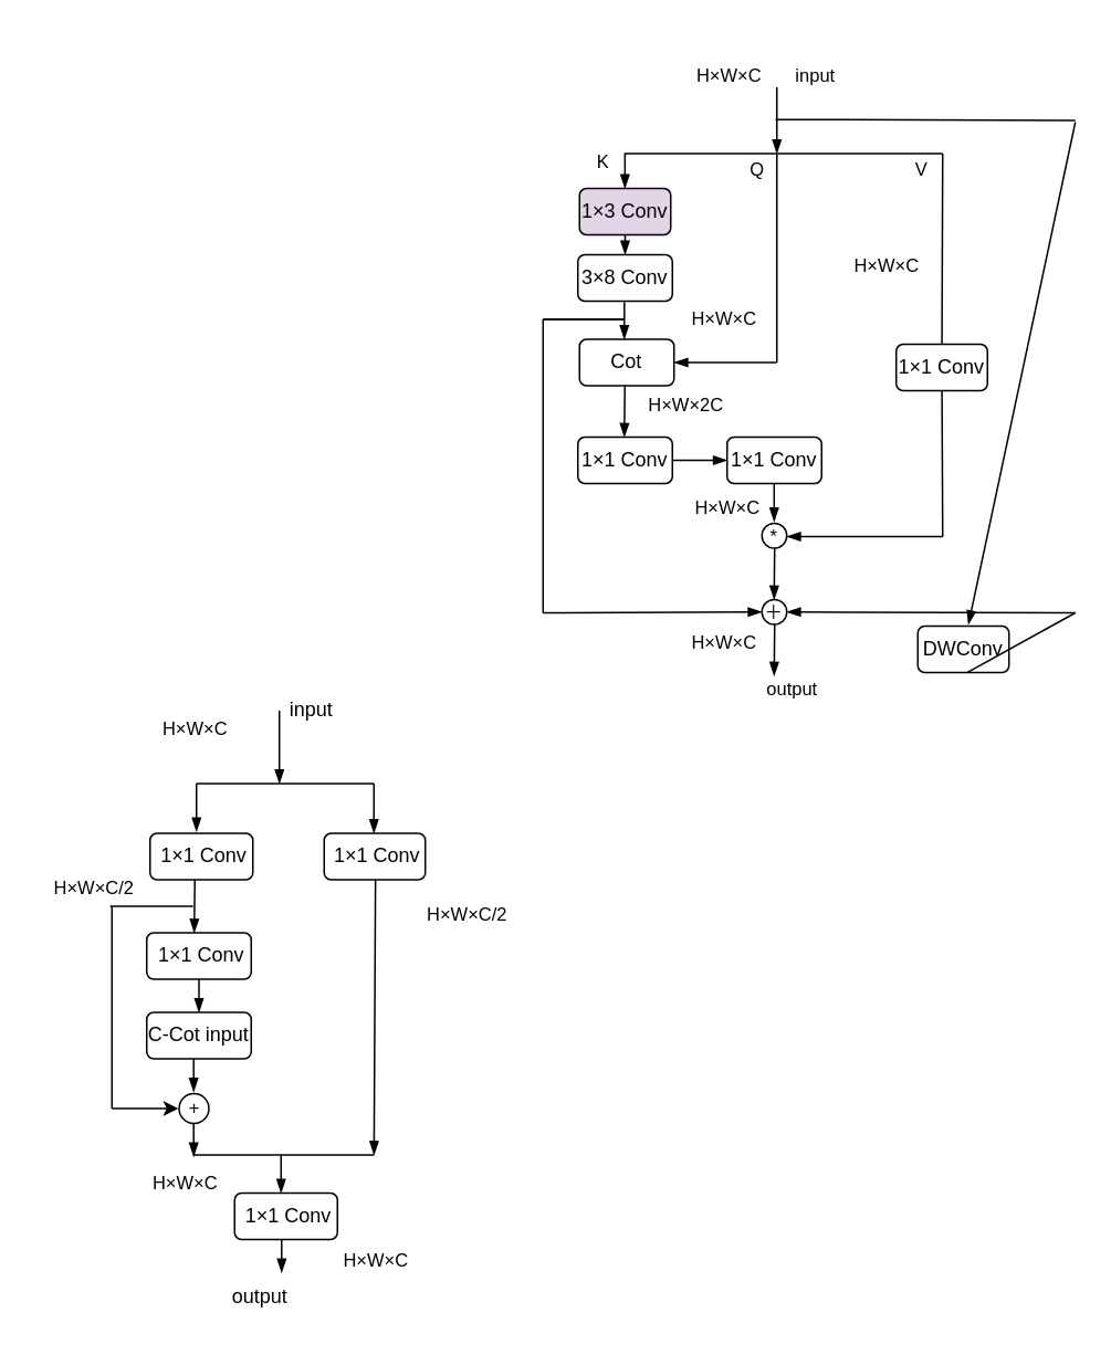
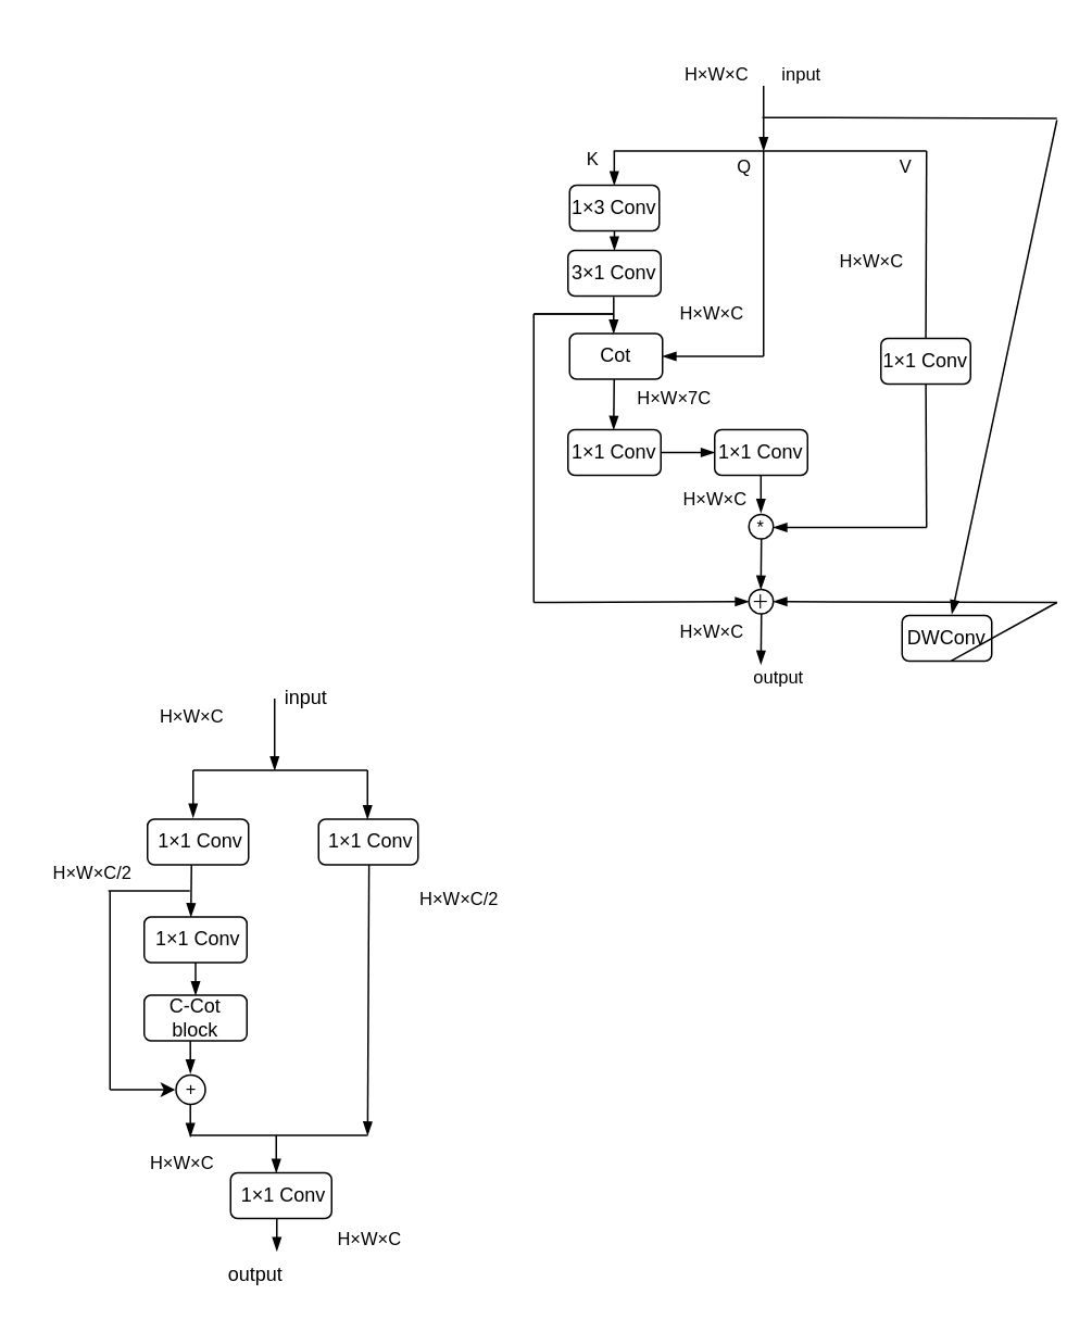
  <mxCell id="0" />
  <mxCell id="1" parent="0" />
- <mxCell id="2" value="1×3 Conv" style="rounded=1;whiteSpace=wrap;html=1;fillColor=#e1d5e7;" parent="1" vertex="1"><mxGeometry x="349" y="113" width="55" height="28" as="geometry" /></mxCell>
+ <mxCell id="2" value="1×3 Conv" style="rounded=1;whiteSpace=wrap;html=1;" parent="1" vertex="1"><mxGeometry x="349" y="113" width="55" height="28" as="geometry" /></mxCell>
  <mxCell id="3" value="" style="endArrow=blockThin;html=1;rounded=0;endFill=1;strokeWidth=1;" parent="1" edge="1"><mxGeometry width="50" height="50" relative="1" as="geometry"><mxPoint x="468" y="52" as="sourcePoint" /><mxPoint x="468" y="92" as="targetPoint" /></mxGeometry></mxCell>
  <mxCell id="4" value="" style="endArrow=none;html=1;rounded=0;" parent="1" edge="1"><mxGeometry width="50" height="50" relative="1" as="geometry"><mxPoint x="376" y="92" as="sourcePoint" /><mxPoint x="568" y="92" as="targetPoint" /></mxGeometry></mxCell>
  <mxCell id="5" value="" style="endArrow=blockThin;html=1;rounded=0;endFill=1;" parent="1" edge="1"><mxGeometry width="50" height="50" relative="1" as="geometry"><mxPoint x="376.39" y="92" as="sourcePoint" /><mxPoint x="376.39" y="113" as="targetPoint" /></mxGeometry></mxCell>
  <mxCell id="6" value="" style="endArrow=blockThin;html=1;rounded=0;endFill=1;" parent="1" edge="1"><mxGeometry width="50" height="50" relative="1" as="geometry"><mxPoint x="376.48" y="141" as="sourcePoint" /><mxPoint x="376.48" y="153" as="targetPoint" /></mxGeometry></mxCell>
- <mxCell id="7" value="3×8 Conv" style="rounded=1;whiteSpace=wrap;html=1;" parent="1" vertex="1"><mxGeometry x="348" y="153" width="57" height="28" as="geometry" /></mxCell>
+ <mxCell id="7" value="3×1 Conv" style="rounded=1;whiteSpace=wrap;html=1;" parent="1" vertex="1"><mxGeometry x="348" y="153" width="57" height="28" as="geometry" /></mxCell>
  <mxCell id="8" value="Cot" style="rounded=1;whiteSpace=wrap;html=1;" parent="1" vertex="1"><mxGeometry x="349" y="204" width="57" height="28" as="geometry" /></mxCell>
  <mxCell id="9" value="" style="endArrow=blockThin;html=1;rounded=0;endFill=1;exitX=0.492;exitY=1.015;exitDx=0;exitDy=0;exitPerimeter=0;" parent="1" source="7" edge="1"><mxGeometry width="50" height="50" relative="1" as="geometry"><mxPoint x="376" y="183" as="sourcePoint" /><mxPoint x="376" y="204" as="targetPoint" /></mxGeometry></mxCell>
  <mxCell id="10" value="" style="endArrow=none;html=1;rounded=0;labelBackgroundColor=default;strokeColor=default;fontFamily=Helvetica;fontSize=11;fontColor=default;shape=connector;" parent="1" edge="1"><mxGeometry width="50" height="50" relative="1" as="geometry"><mxPoint x="468" y="218" as="sourcePoint" /><mxPoint x="468" y="92" as="targetPoint" /></mxGeometry></mxCell>
  <mxCell id="11" value="" style="endArrow=blockThin;html=1;rounded=0;endFill=1;entryX=1;entryY=0.5;entryDx=0;entryDy=0;" parent="1" target="8" edge="1"><mxGeometry width="50" height="50" relative="1" as="geometry"><mxPoint x="468" y="218" as="sourcePoint" /><mxPoint x="419" y="224" as="targetPoint" /></mxGeometry></mxCell>
  <mxCell id="12" value="K" style="text;html=1;align=center;verticalAlign=middle;resizable=0;points=[];autosize=1;strokeColor=none;fillColor=none;fontSize=11;fontFamily=Helvetica;fontColor=default;" parent="1" vertex="1"><mxGeometry x="348" y="82" width="30" height="30" as="geometry" /></mxCell>
  <mxCell id="13" value="Q" style="text;html=1;align=center;verticalAlign=middle;resizable=0;points=[];autosize=1;strokeColor=none;fillColor=none;fontSize=11;fontFamily=Helvetica;fontColor=default;" parent="1" vertex="1"><mxGeometry x="441" y="87" width="30" height="30" as="geometry" /></mxCell>
  <mxCell id="14" value="V" style="text;html=1;align=center;verticalAlign=middle;resizable=0;points=[];autosize=1;strokeColor=none;fillColor=none;fontSize=11;fontFamily=Helvetica;fontColor=default;" parent="1" vertex="1"><mxGeometry x="540" y="87" width="30" height="30" as="geometry" /></mxCell>
  <mxCell id="15" value="input" style="text;html=1;align=center;verticalAlign=middle;resizable=0;points=[];autosize=1;strokeColor=none;fillColor=none;fontSize=11;fontFamily=Helvetica;fontColor=default;" parent="1" vertex="1"><mxGeometry x="468" y="30" width="45" height="30" as="geometry" /></mxCell>
  <mxCell id="16" value="&lt;p style=&quot;line-height: 100%;&quot;&gt;&lt;font style=&quot;font-size: 11px;&quot;&gt;H×W×C&lt;/font&gt;&lt;/p&gt;" style="text;html=1;align=center;verticalAlign=middle;resizable=0;points=[];autosize=1;strokeColor=none;fillColor=none;fontSize=11;fontFamily=Helvetica;fontColor=default;" parent="1" vertex="1"><mxGeometry x="406" y="20" width="65" height="50" as="geometry" /></mxCell>
  <mxCell id="17" value="H×W×C" style="text;html=1;align=center;verticalAlign=middle;resizable=0;points=[];autosize=1;strokeColor=none;fillColor=none;fontSize=11;fontFamily=Helvetica;fontColor=default;" parent="1" vertex="1"><mxGeometry x="403" y="177" width="65" height="30" as="geometry" /></mxCell>
  <mxCell id="18" value="" style="endArrow=blockThin;html=1;rounded=0;endFill=1;exitX=0.492;exitY=1.015;exitDx=0;exitDy=0;exitPerimeter=0;" parent="1" edge="1"><mxGeometry width="50" height="50" relative="1" as="geometry"><mxPoint x="376.33" y="232" as="sourcePoint" /><mxPoint x="376" y="263" as="targetPoint" /></mxGeometry></mxCell>
- <mxCell id="19" value="H×W×2C" style="text;html=1;align=center;verticalAlign=middle;resizable=0;points=[];autosize=1;strokeColor=none;fillColor=none;fontSize=11;fontFamily=Helvetica;fontColor=default;" parent="1" vertex="1"><mxGeometry x="378" y="229" width="70" height="30" as="geometry" /></mxCell>
+ <mxCell id="19" value="H×W×7C" style="text;html=1;align=center;verticalAlign=middle;resizable=0;points=[];autosize=1;strokeColor=none;fillColor=none;fontSize=11;fontFamily=Helvetica;fontColor=default;" parent="1" vertex="1"><mxGeometry x="378" y="229" width="70" height="30" as="geometry" /></mxCell>
  <mxCell id="20" value="1×1 Conv" style="rounded=1;whiteSpace=wrap;html=1;" parent="1" vertex="1"><mxGeometry x="348" y="263" width="57" height="28" as="geometry" /></mxCell>
  <mxCell id="21" value="1×1 Conv" style="rounded=1;whiteSpace=wrap;html=1;" parent="1" vertex="1"><mxGeometry x="438" y="263" width="57" height="28" as="geometry" /></mxCell>
  <mxCell id="22" value="" style="endArrow=blockThin;html=1;rounded=0;endFill=1;entryX=0;entryY=0.5;entryDx=0;entryDy=0;exitX=1;exitY=0.5;exitDx=0;exitDy=0;" parent="1" source="20" target="21" edge="1"><mxGeometry width="50" height="50" relative="1" as="geometry"><mxPoint x="398" y="276.95" as="sourcePoint" /><mxPoint x="418" y="276.95" as="targetPoint" /></mxGeometry></mxCell>
  <mxCell id="23" value="" style="endArrow=none;html=1;rounded=0;labelBackgroundColor=default;strokeColor=default;fontFamily=Helvetica;fontSize=11;fontColor=default;shape=connector;" parent="1" source="35" edge="1"><mxGeometry width="50" height="50" relative="1" as="geometry"><mxPoint x="568" y="323" as="sourcePoint" /><mxPoint x="568" y="92" as="targetPoint" /></mxGeometry></mxCell>
  <mxCell id="24" value="H×W×C" style="text;html=1;align=center;verticalAlign=middle;resizable=0;points=[];autosize=1;strokeColor=none;fillColor=none;fontSize=11;fontFamily=Helvetica;fontColor=default;" parent="1" vertex="1"><mxGeometry x="501" y="145" width="65" height="30" as="geometry" /></mxCell>
  <mxCell id="25" value="" style="endArrow=blockThin;html=1;rounded=0;endFill=1;exitX=0.492;exitY=1.015;exitDx=0;exitDy=0;exitPerimeter=0;" parent="1" edge="1"><mxGeometry width="50" height="50" relative="1" as="geometry"><mxPoint x="466.36" y="291" as="sourcePoint" /><mxPoint x="466.36" y="314" as="targetPoint" /></mxGeometry></mxCell>
  <mxCell id="26" value="*" style="ellipse;whiteSpace=wrap;html=1;aspect=fixed;fontFamily=Helvetica;fontSize=11;fontColor=default;" parent="1" vertex="1"><mxGeometry x="459" y="315" width="15" height="15" as="geometry" /></mxCell>
  <mxCell id="27" value="" style="endArrow=blockThin;html=1;rounded=0;endFill=1;entryX=1.122;entryY=0.485;entryDx=0;entryDy=0;entryPerimeter=0;" parent="1" edge="1"><mxGeometry width="50" height="50" relative="1" as="geometry"><mxPoint x="568" y="323" as="sourcePoint" /><mxPoint x="474" y="322.995" as="targetPoint" /></mxGeometry></mxCell>
  <mxCell id="28" value="＋" style="ellipse;whiteSpace=wrap;html=1;aspect=fixed;fontFamily=Helvetica;fontSize=11;fontColor=default;" parent="1" vertex="1"><mxGeometry x="459" y="361" width="15" height="15" as="geometry" /></mxCell>
  <mxCell id="29" value="" style="endArrow=blockThin;html=1;rounded=0;endFill=1;exitX=0.492;exitY=1.015;exitDx=0;exitDy=0;exitPerimeter=0;" parent="1" edge="1"><mxGeometry width="50" height="50" relative="1" as="geometry"><mxPoint x="466.66" y="330" as="sourcePoint" /><mxPoint x="466.33" y="361" as="targetPoint" /></mxGeometry></mxCell>
  <mxCell id="30" value="" style="endArrow=none;html=1;rounded=0;labelBackgroundColor=default;strokeColor=default;fontFamily=Helvetica;fontSize=11;fontColor=default;shape=connector;" parent="1" edge="1"><mxGeometry width="50" height="50" relative="1" as="geometry"><mxPoint x="327" y="192" as="sourcePoint" /><mxPoint x="376" y="192" as="targetPoint" /></mxGeometry></mxCell>
  <mxCell id="31" value="" style="endArrow=none;html=1;rounded=0;labelBackgroundColor=default;strokeColor=default;fontFamily=Helvetica;fontSize=11;fontColor=default;shape=connector;" parent="1" edge="1"><mxGeometry width="50" height="50" relative="1" as="geometry"><mxPoint x="327" y="192" as="sourcePoint" /><mxPoint x="376" y="192" as="targetPoint" /></mxGeometry></mxCell>
  <mxCell id="32" value="" style="endArrow=none;html=1;rounded=0;labelBackgroundColor=default;strokeColor=default;fontFamily=Helvetica;fontSize=11;fontColor=default;shape=connector;" parent="1" edge="1"><mxGeometry width="50" height="50" relative="1" as="geometry"><mxPoint x="327" y="369" as="sourcePoint" /><mxPoint x="327" y="192" as="targetPoint" /><Array as="points"><mxPoint x="327" y="223" /></Array></mxGeometry></mxCell>
  <mxCell id="33" value="" style="endArrow=blockThin;html=1;rounded=0;endFill=1;entryX=0;entryY=0.5;entryDx=0;entryDy=0;" parent="1" target="28" edge="1"><mxGeometry width="50" height="50" relative="1" as="geometry"><mxPoint x="327" y="369" as="sourcePoint" /><mxPoint x="328" y="394" as="targetPoint" /></mxGeometry></mxCell>
  <mxCell id="34" value="" style="endArrow=none;html=1;rounded=0;labelBackgroundColor=default;strokeColor=default;fontFamily=Helvetica;fontSize=11;fontColor=default;shape=connector;" parent="1" target="35" edge="1"><mxGeometry width="50" height="50" relative="1" as="geometry"><mxPoint x="568" y="323" as="sourcePoint" /><mxPoint x="568" y="92" as="targetPoint" /></mxGeometry></mxCell>
  <mxCell id="35" value="1×1 Conv" style="rounded=1;whiteSpace=wrap;html=1;" parent="1" vertex="1"><mxGeometry x="540" y="207" width="55" height="28" as="geometry" /></mxCell>
  <mxCell id="36" value="" style="endArrow=none;html=1;rounded=0;labelBackgroundColor=default;strokeColor=default;fontFamily=Helvetica;fontSize=11;fontColor=default;shape=connector;exitX=0.942;exitY=1.029;exitDx=0;exitDy=0;exitPerimeter=0;" parent="1" source="16" edge="1"><mxGeometry width="50" height="50" relative="1" as="geometry"><mxPoint x="554" y="70" as="sourcePoint" /><mxPoint x="648" y="72" as="targetPoint" /></mxGeometry></mxCell>
  <mxCell id="37" value="DWConv" style="rounded=1;whiteSpace=wrap;html=1;" parent="1" vertex="1"><mxGeometry x="553" y="377" width="55" height="28" as="geometry" /></mxCell>
  <mxCell id="38" value="" style="endArrow=blockThin;html=1;rounded=0;endFill=1;strokeWidth=1;entryX=0.555;entryY=-0.034;entryDx=0;entryDy=0;entryPerimeter=0;" parent="1" target="37" edge="1"><mxGeometry width="50" height="50" relative="1" as="geometry"><mxPoint x="648" y="73" as="sourcePoint" /><mxPoint x="648" y="113" as="targetPoint" /></mxGeometry></mxCell>
  <mxCell id="39" value="" style="endArrow=none;html=1;rounded=0;labelBackgroundColor=default;strokeColor=default;fontFamily=Helvetica;fontSize=11;fontColor=default;shape=connector;entryX=0.545;entryY=0.998;entryDx=0;entryDy=0;entryPerimeter=0;" parent="1" target="37" edge="1"><mxGeometry width="50" height="50" relative="1" as="geometry"><mxPoint x="648" y="369" as="sourcePoint" /><mxPoint x="648" y="326" as="targetPoint" /></mxGeometry></mxCell>
  <mxCell id="40" value="" style="endArrow=blockThin;html=1;rounded=0;endFill=1;entryX=1;entryY=0.5;entryDx=0;entryDy=0;" parent="1" target="28" edge="1"><mxGeometry width="50" height="50" relative="1" as="geometry"><mxPoint x="648" y="369" as="sourcePoint" /><mxPoint x="553" y="371.995" as="targetPoint" /></mxGeometry></mxCell>
  <mxCell id="41" value="" style="endArrow=blockThin;html=1;rounded=0;endFill=1;exitX=0.492;exitY=1.015;exitDx=0;exitDy=0;exitPerimeter=0;" parent="1" edge="1"><mxGeometry width="50" height="50" relative="1" as="geometry"><mxPoint x="466.67" y="376" as="sourcePoint" /><mxPoint x="466.34" y="407" as="targetPoint" /></mxGeometry></mxCell>
  <mxCell id="42" value="output" style="text;html=1;align=center;verticalAlign=middle;resizable=0;points=[];autosize=1;strokeColor=none;fillColor=none;fontSize=11;fontFamily=Helvetica;fontColor=default;" parent="1" vertex="1"><mxGeometry x="451" y="402" width="51" height="26" as="geometry" /></mxCell>
  <mxCell id="43" value="H×W×C" style="text;html=1;align=center;verticalAlign=middle;resizable=0;points=[];autosize=1;strokeColor=none;fillColor=none;fontSize=11;fontFamily=Helvetica;fontColor=default;" parent="1" vertex="1"><mxGeometry x="405" y="291" width="65" height="30" as="geometry" /></mxCell>
  <mxCell id="44" value="H×W×C" style="text;html=1;align=center;verticalAlign=middle;resizable=0;points=[];autosize=1;strokeColor=none;fillColor=none;fontSize=11;fontFamily=Helvetica;fontColor=default;" parent="1" vertex="1"><mxGeometry x="403" y="372" width="65" height="30" as="geometry" /></mxCell>
  <mxCell id="45" value="&amp;nbsp;1×1 Conv" style="rounded=1;whiteSpace=wrap;html=1;" parent="1" vertex="1"><mxGeometry x="90" y="502" width="62" height="28" as="geometry" /></mxCell>
  <mxCell id="46" value="&amp;nbsp;1×1 Conv" style="rounded=1;whiteSpace=wrap;html=1;" parent="1" vertex="1"><mxGeometry x="195" y="502" width="61" height="28" as="geometry" /></mxCell>
  <mxCell id="47" value="" style="endArrow=blockThin;html=1;rounded=0;endFill=1;strokeWidth=1;" parent="1" edge="1"><mxGeometry width="50" height="50" relative="1" as="geometry"><mxPoint x="168" y="428" as="sourcePoint" /><mxPoint x="168" y="472" as="targetPoint" /></mxGeometry></mxCell>
  <mxCell id="48" value="" style="endArrow=none;html=1;rounded=0;labelBackgroundColor=default;strokeColor=default;fontFamily=Helvetica;fontSize=11;fontColor=default;shape=connector;" parent="1" edge="1"><mxGeometry width="50" height="50" relative="1" as="geometry"><mxPoint x="118" y="472" as="sourcePoint" /><mxPoint x="168" y="472" as="targetPoint" /></mxGeometry></mxCell>
  <mxCell id="49" value="" style="endArrow=blockThin;html=1;rounded=0;endFill=1;strokeWidth=1;" parent="1" edge="1"><mxGeometry width="50" height="50" relative="1" as="geometry"><mxPoint x="118" y="472" as="sourcePoint" /><mxPoint x="118" y="501" as="targetPoint" /></mxGeometry></mxCell>
  <mxCell id="50" style="edgeStyle=none;shape=connector;rounded=0;orthogonalLoop=1;jettySize=auto;html=1;exitX=0.75;exitY=0;exitDx=0;exitDy=0;labelBackgroundColor=default;strokeColor=default;fontFamily=Helvetica;fontSize=11;fontColor=default;endArrow=openThin;endFill=0;" parent="1" source="45" target="45" edge="1"><mxGeometry relative="1" as="geometry" /></mxCell>
  <mxCell id="51" value="" style="endArrow=blockThin;html=1;rounded=0;endFill=1;strokeWidth=1;" parent="1" edge="1"><mxGeometry width="50" height="50" relative="1" as="geometry"><mxPoint x="117" y="530" as="sourcePoint" /><mxPoint x="116.64" y="562" as="targetPoint" /></mxGeometry></mxCell>
  <mxCell id="52" value="&amp;nbsp;1×1 Conv" style="rounded=1;whiteSpace=wrap;html=1;" parent="1" vertex="1"><mxGeometry x="88" y="562" width="63" height="28" as="geometry" /></mxCell>
- <mxCell id="53" value="C-Cot input" style="rounded=1;whiteSpace=wrap;html=1;" parent="1" vertex="1"><mxGeometry x="88" y="610" width="63" height="28" as="geometry" /></mxCell>
+ <mxCell id="53" value="C-Cot block" style="rounded=1;whiteSpace=wrap;html=1;" parent="1" vertex="1"><mxGeometry x="88" y="610" width="63" height="28" as="geometry" /></mxCell>
  <mxCell id="54" value="" style="endArrow=blockThin;html=1;rounded=0;endFill=1;strokeWidth=1;entryX=0.5;entryY=0;entryDx=0;entryDy=0;exitX=0.5;exitY=1;exitDx=0;exitDy=0;" parent="1" source="52" target="53" edge="1"><mxGeometry width="50" height="50" relative="1" as="geometry"><mxPoint x="115" y="592" as="sourcePoint" /><mxPoint x="117" y="610" as="targetPoint" /></mxGeometry></mxCell>
  <mxCell id="55" value="" style="endArrow=none;html=1;rounded=0;labelBackgroundColor=default;strokeColor=default;fontFamily=Helvetica;fontSize=11;fontColor=default;shape=connector;" parent="1" edge="1"><mxGeometry width="50" height="50" relative="1" as="geometry"><mxPoint x="66" y="546" as="sourcePoint" /><mxPoint x="116" y="546" as="targetPoint" /></mxGeometry></mxCell>
  <mxCell id="56" value="" style="endArrow=none;html=1;rounded=0;labelBackgroundColor=default;strokeColor=default;fontFamily=Helvetica;fontSize=11;fontColor=default;shape=connector;" parent="1" edge="1"><mxGeometry width="50" height="50" relative="1" as="geometry"><mxPoint x="67" y="668" as="sourcePoint" /><mxPoint x="67" y="546" as="targetPoint" /></mxGeometry></mxCell>
  <mxCell id="57" value="+" style="ellipse;whiteSpace=wrap;html=1;aspect=fixed;fontFamily=Helvetica;fontSize=11;fontColor=default;" parent="1" vertex="1"><mxGeometry x="107.5" y="659" width="18" height="18" as="geometry" /></mxCell>
  <mxCell id="58" value="" style="endArrow=blockThin;html=1;rounded=0;endFill=1;strokeWidth=1;entryX=0.5;entryY=0;entryDx=0;entryDy=0;exitX=0.5;exitY=1;exitDx=0;exitDy=0;" parent="1" edge="1"><mxGeometry width="50" height="50" relative="1" as="geometry"><mxPoint x="116.3" y="638" as="sourcePoint" /><mxPoint x="116.3" y="658" as="targetPoint" /></mxGeometry></mxCell>
  <mxCell id="59" value="" style="endArrow=blockThin;html=1;rounded=0;endFill=1;strokeWidth=1;entryX=0.5;entryY=0;entryDx=0;entryDy=0;exitX=0.5;exitY=1;exitDx=0;exitDy=0;" parent="1" edge="1"><mxGeometry width="50" height="50" relative="1" as="geometry"><mxPoint x="116.3" y="677" as="sourcePoint" /><mxPoint x="116.3" y="697" as="targetPoint" /></mxGeometry></mxCell>
  <mxCell id="60" value="" style="endArrow=blockThin;html=1;rounded=0;endFill=1;strokeWidth=1;exitX=0.555;exitY=0.999;exitDx=0;exitDy=0;exitPerimeter=0;" parent="1" edge="1"><mxGeometry width="50" height="50" relative="1" as="geometry"><mxPoint x="225.925" y="530.002" as="sourcePoint" /><mxPoint x="225.07" y="696.03" as="targetPoint" /></mxGeometry></mxCell>
  <mxCell id="61" value="" style="endArrow=none;html=1;rounded=0;labelBackgroundColor=default;strokeColor=default;fontFamily=Helvetica;fontSize=11;fontColor=default;shape=connector;" parent="1" edge="1"><mxGeometry width="50" height="50" relative="1" as="geometry"><mxPoint x="116" y="696" as="sourcePoint" /><mxPoint x="225" y="696" as="targetPoint" /></mxGeometry></mxCell>
  <mxCell id="62" value="" style="endArrow=blockThin;html=1;rounded=0;endFill=1;strokeWidth=1;entryX=0.452;entryY=0;entryDx=0;entryDy=0;entryPerimeter=0;" parent="1" edge="1" target="63"><mxGeometry width="50" height="50" relative="1" as="geometry"><mxPoint x="169" y="696" as="sourcePoint" /><mxPoint x="169" y="717" as="targetPoint" /></mxGeometry></mxCell>
  <mxCell id="63" value="&amp;nbsp;1×1 Conv" style="rounded=1;whiteSpace=wrap;html=1;" parent="1" vertex="1"><mxGeometry x="141" y="719" width="62" height="28" as="geometry" /></mxCell>
  <mxCell id="64" value="" style="endArrow=blockThin;html=1;rounded=0;endFill=1;strokeWidth=1;entryX=0.5;entryY=0;entryDx=0;entryDy=0;exitX=0.5;exitY=1;exitDx=0;exitDy=0;" parent="1" edge="1"><mxGeometry width="50" height="50" relative="1" as="geometry"><mxPoint x="169.36" y="747" as="sourcePoint" /><mxPoint x="169.36" y="767" as="targetPoint" /></mxGeometry></mxCell>
  <mxCell id="65" value="" style="endArrow=none;html=1;rounded=0;labelBackgroundColor=default;strokeColor=default;fontFamily=Helvetica;fontSize=11;fontColor=default;shape=connector;" parent="1" edge="1"><mxGeometry width="50" height="50" relative="1" as="geometry"><mxPoint x="168" y="472" as="sourcePoint" /><mxPoint x="225" y="472" as="targetPoint" /></mxGeometry></mxCell>
  <mxCell id="66" value="" style="endArrow=blockThin;html=1;rounded=0;endFill=1;strokeWidth=1;" parent="1" edge="1"><mxGeometry width="50" height="50" relative="1" as="geometry"><mxPoint x="225" y="472" as="sourcePoint" /><mxPoint x="225" y="502" as="targetPoint" /></mxGeometry></mxCell>
  <mxCell id="67" value="" style="endArrow=classic;html=1;rounded=0;labelBackgroundColor=default;strokeColor=default;fontFamily=Helvetica;fontSize=11;fontColor=default;shape=connector;" parent="1" edge="1"><mxGeometry width="50" height="50" relative="1" as="geometry"><mxPoint x="67" y="668" as="sourcePoint" /><mxPoint x="107" y="668" as="targetPoint" /></mxGeometry></mxCell>
  <mxCell id="68" value="H×W×C" style="text;html=1;align=center;verticalAlign=middle;resizable=0;points=[];autosize=1;strokeColor=none;fillColor=none;fontSize=11;fontFamily=Helvetica;fontColor=default;" parent="1" vertex="1"><mxGeometry x="86" y="426" width="61" height="26" as="geometry" /></mxCell>
  <mxCell id="69" value="H×W×C/2" style="text;html=1;align=center;verticalAlign=middle;resizable=0;points=[];autosize=1;strokeColor=none;fillColor=none;fontSize=11;fontFamily=Helvetica;fontColor=default;" vertex="1" parent="1"><mxGeometry x="20" y="522" width="71" height="26" as="geometry" /></mxCell>
  <mxCell id="70" value="H×W×C/2" style="text;html=1;align=center;verticalAlign=middle;resizable=0;points=[];autosize=1;strokeColor=none;fillColor=none;fontSize=11;fontFamily=Helvetica;fontColor=default;" vertex="1" parent="1"><mxGeometry x="245" y="538" width="71" height="26" as="geometry" /></mxCell>
  <mxCell id="71" value="H×W×C" style="text;html=1;align=center;verticalAlign=middle;resizable=0;points=[];autosize=1;strokeColor=none;fillColor=none;fontSize=11;fontFamily=Helvetica;fontColor=default;" vertex="1" parent="1"><mxGeometry x="80" y="700" width="61" height="26" as="geometry" /></mxCell>
  <mxCell id="72" value="H×W×C" style="text;html=1;align=center;verticalAlign=middle;resizable=0;points=[];autosize=1;strokeColor=none;fillColor=none;fontSize=11;fontFamily=Helvetica;fontColor=default;" vertex="1" parent="1"><mxGeometry x="195" y="747" width="61" height="26" as="geometry" /></mxCell>
  <mxCell id="73" value="input" style="text;html=1;align=center;verticalAlign=middle;resizable=0;points=[];autosize=1;strokeColor=none;fillColor=none;" vertex="1" parent="1"><mxGeometry x="165" y="415" width="44" height="26" as="geometry" /></mxCell>
  <mxCell id="74" value="output" style="text;html=1;align=center;verticalAlign=middle;resizable=0;points=[];autosize=1;strokeColor=none;fillColor=none;" vertex="1" parent="1"><mxGeometry x="130" y="769" width="51" height="26" as="geometry" /></mxCell>
